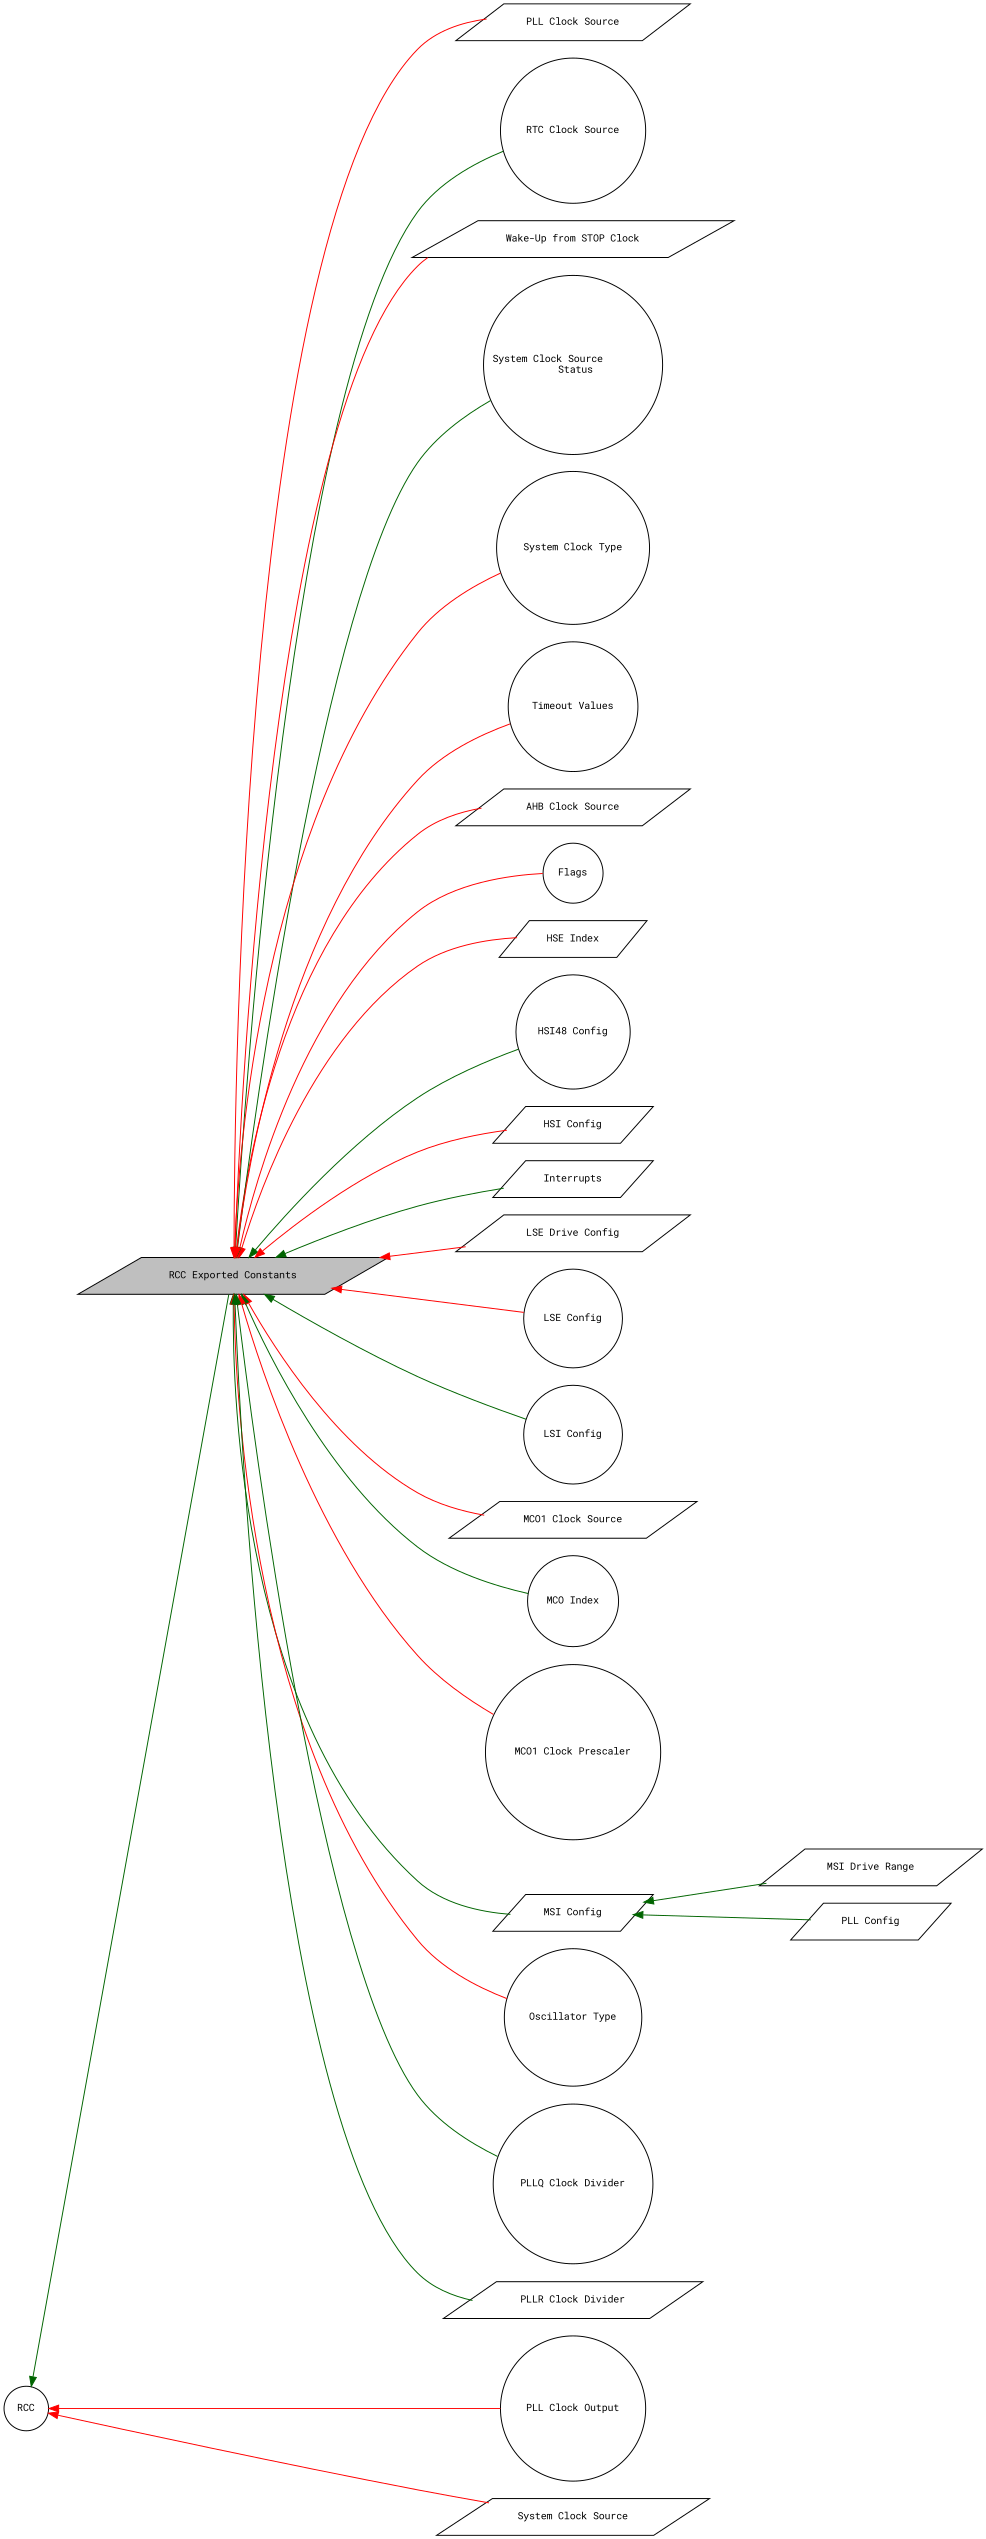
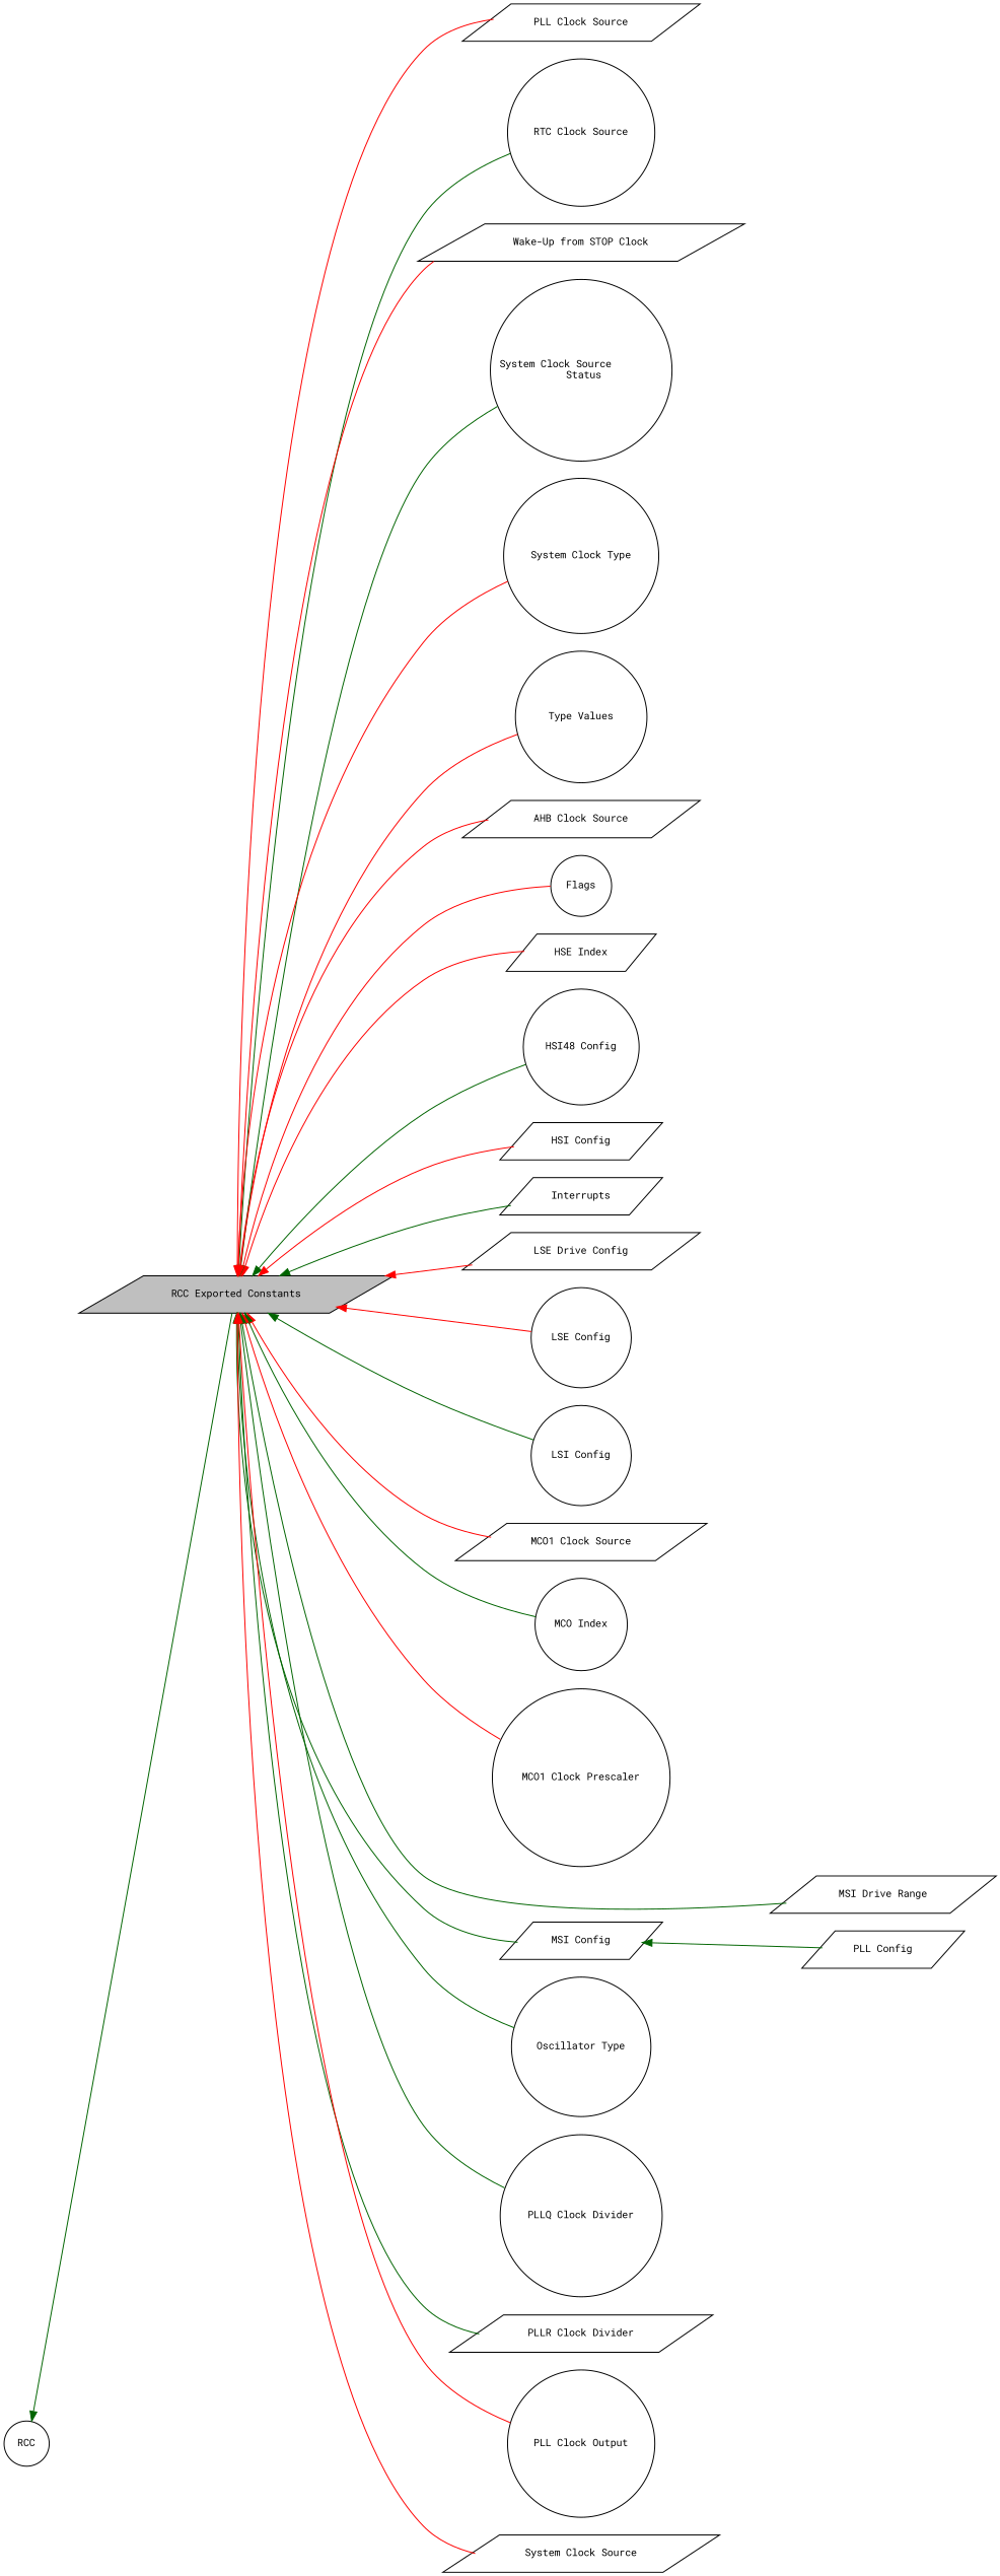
  digraph {
    fontname="Roboto Mono"
    rankdir=LR
    node [color=black fillcolor=white fontname="Roboto Mono" fontsize=10 shape=circle style=filled]
    edge [color=red dir=back fontname="Roboto Mono" fontsize=10 labelfontname=Helvetica labelfontsize=10 shape=plaintext style=solid]
    n1 [height=0.2 label=RCC width=0.4]
    n2 [fillcolor=grey75 fontcolor=black height=0.2 label="RCC Exported Constants" shape=parallelogram width=0.4]
    n3 [height=0.2 label="AHB Clock Source" shape=parallelogram width=0.4]
    n4 [height=0.2 label=Flags width=0.4]
    n5 [height=0.2 label="HSE Index" shape=parallelogram width=0.4]
    n6 [height=0.2 label="HSI48 Config" width=0.4]
    n7 [height=0.2 label="HSI Config" shape=parallelogram width=0.4]
    n8 [height=0.2 label=Interrupts shape=parallelogram width=0.4]
    n9 [height=0.2 label="LSE Drive Config" shape=parallelogram width=0.4]
    n10 [height=0.2 label="LSE Config" width=0.4]
    n11 [height=0.2 label="LSI Config" width=0.4]
    n12 [height=0.2 label="MCO1 Clock Source" shape=parallelogram width=0.4]
    n13 [height=0.2 label="MCO Index" width=0.4]
    n14 [height=0.2 label="MCO1 Clock Prescaler" width=0.4]
    n15 [height=0.2 label="MSI Drive Range" shape=parallelogram width=0.4]
    n16 [height=0.2 label="MSI Config" shape=parallelogram width=0.4]
    n17 [height=0.2 label="Oscillator Type" width=0.4]
    n18 [height=0.2 label="PLLQ Clock Divider" width=0.4]
    n19 [height=0.2 label="PLLR Clock Divider" shape=parallelogram width=0.4]
    n20 [height=0.2 label="PLL Clock Output" width=0.4]
    n21 [height=0.2 label="PLL Clock Source" shape=parallelogram width=0.4]
    n22 [height=0.2 label="RTC Clock Source" width=0.4]
    n23 [height=0.2 label="Wake-Up from STOP Clock" shape=parallelogram width=0.4]
    n24 [height=0.2 label="System Clock Source" shape=parallelogram width=0.4]
    n25 [height=0.2 label="System Clock Source\l Status" width=0.4]
    n26 [height=0.2 label="System Clock Type" width=0.4]
-   n27 [height=0.2 label="Timeout Values" width=0.4]
+   n27 [height=0.2 label="Type Values" width=0.4]
    n28 [height=0.2 label="PLL Config" shape=parallelogram width=0.4]
    n1 -> n2 [color=darkgreen]
    n2 -> n3
    n2 -> n4
    n2 -> n5
    n2 -> n6 [color=darkgreen]
    n2 -> n7
    n2 -> n8 [color=darkgreen]
    n2 -> n9
    n2 -> n10
    n2 -> n11 [color=darkgreen]
    n2 -> n12
    n2 -> n13 [color=darkgreen]
    n2 -> n14
-   n16 -> n15 [color=darkgreen]
+   n2 -> n15 [color=darkgreen]
    n2 -> n16 [color=darkgreen]
-   n2 -> n17
+   n2 -> n17 [color=darkgreen]
    n2 -> n18 [color=darkgreen]
    n2 -> n19 [color=darkgreen]
-   n1 -> n20
+   n2 -> n20
    n2 -> n21
    n2 -> n22 [color=darkgreen]
    n2 -> n23
-   n1 -> n24
+   n2 -> n24
    n2 -> n25 [color=darkgreen]
    n2 -> n26
    n2 -> n27
    n16 -> n28 [color=darkgreen]
  }
